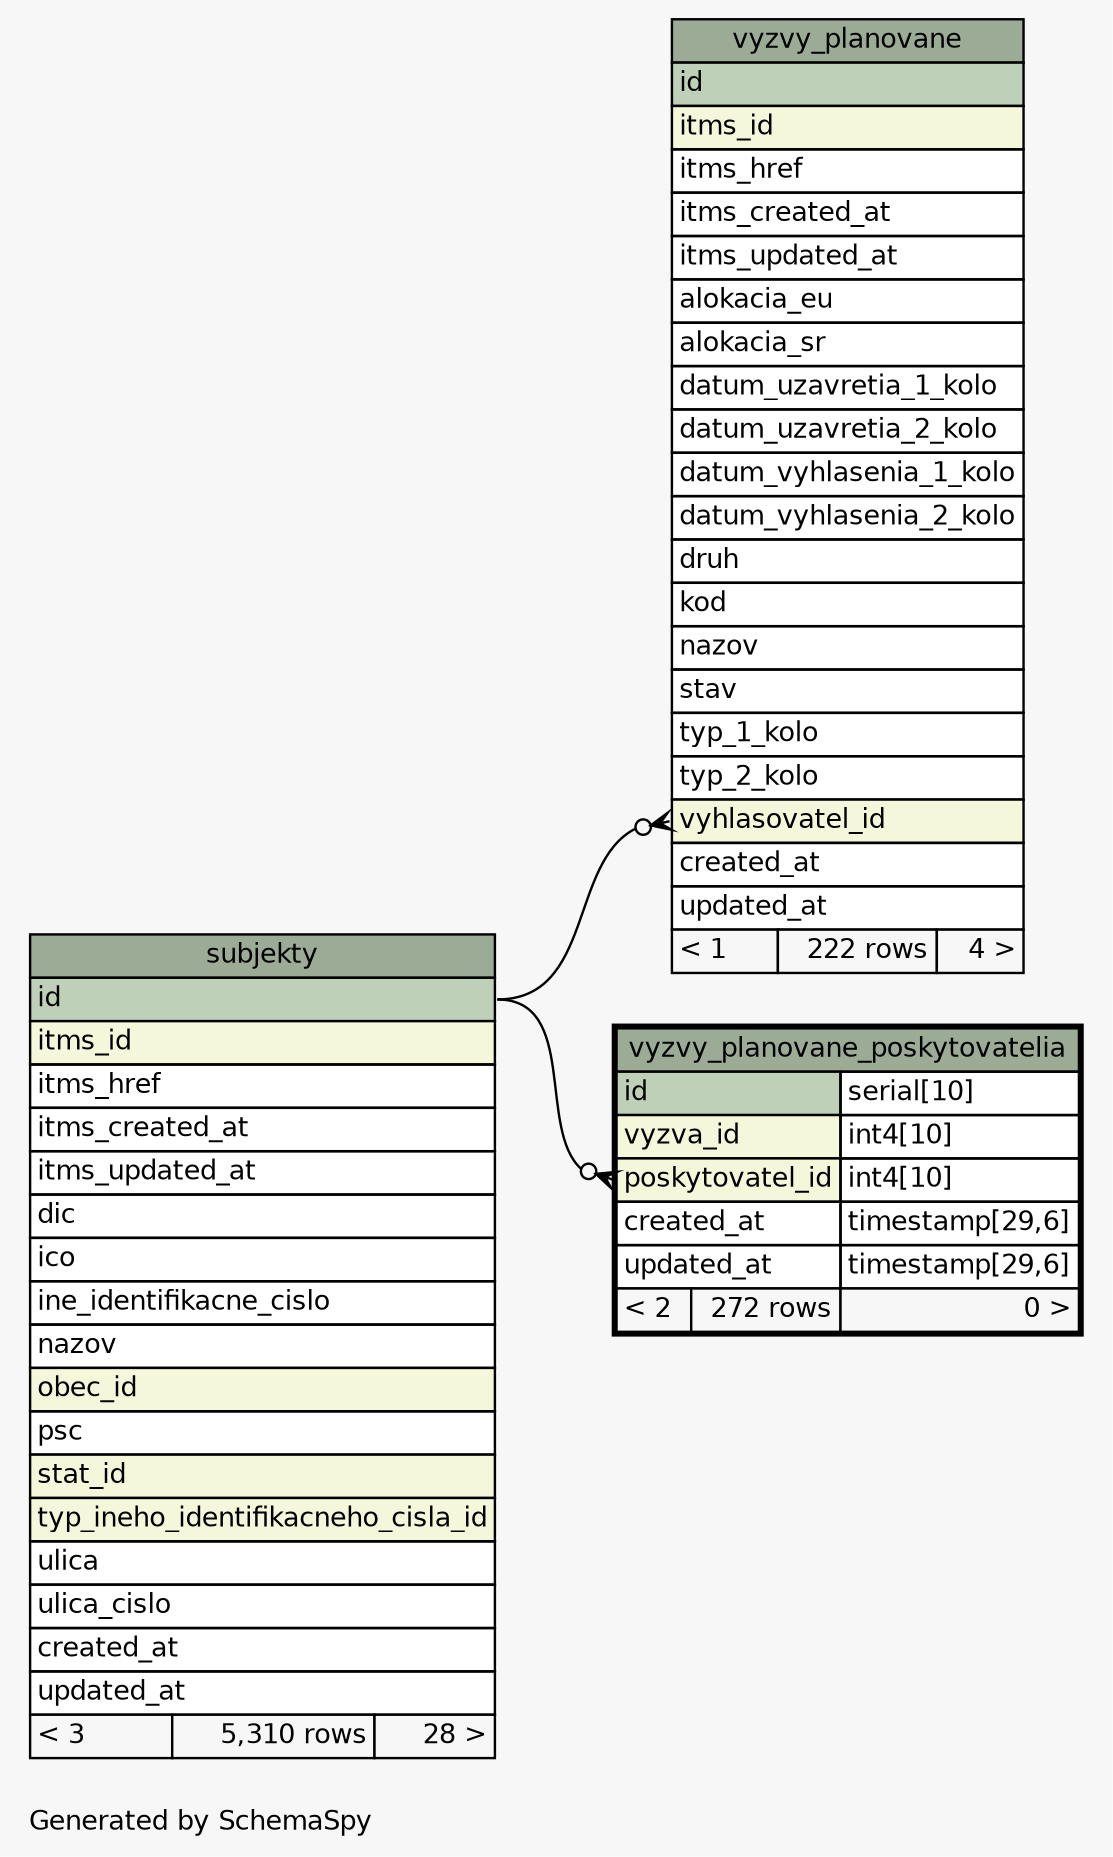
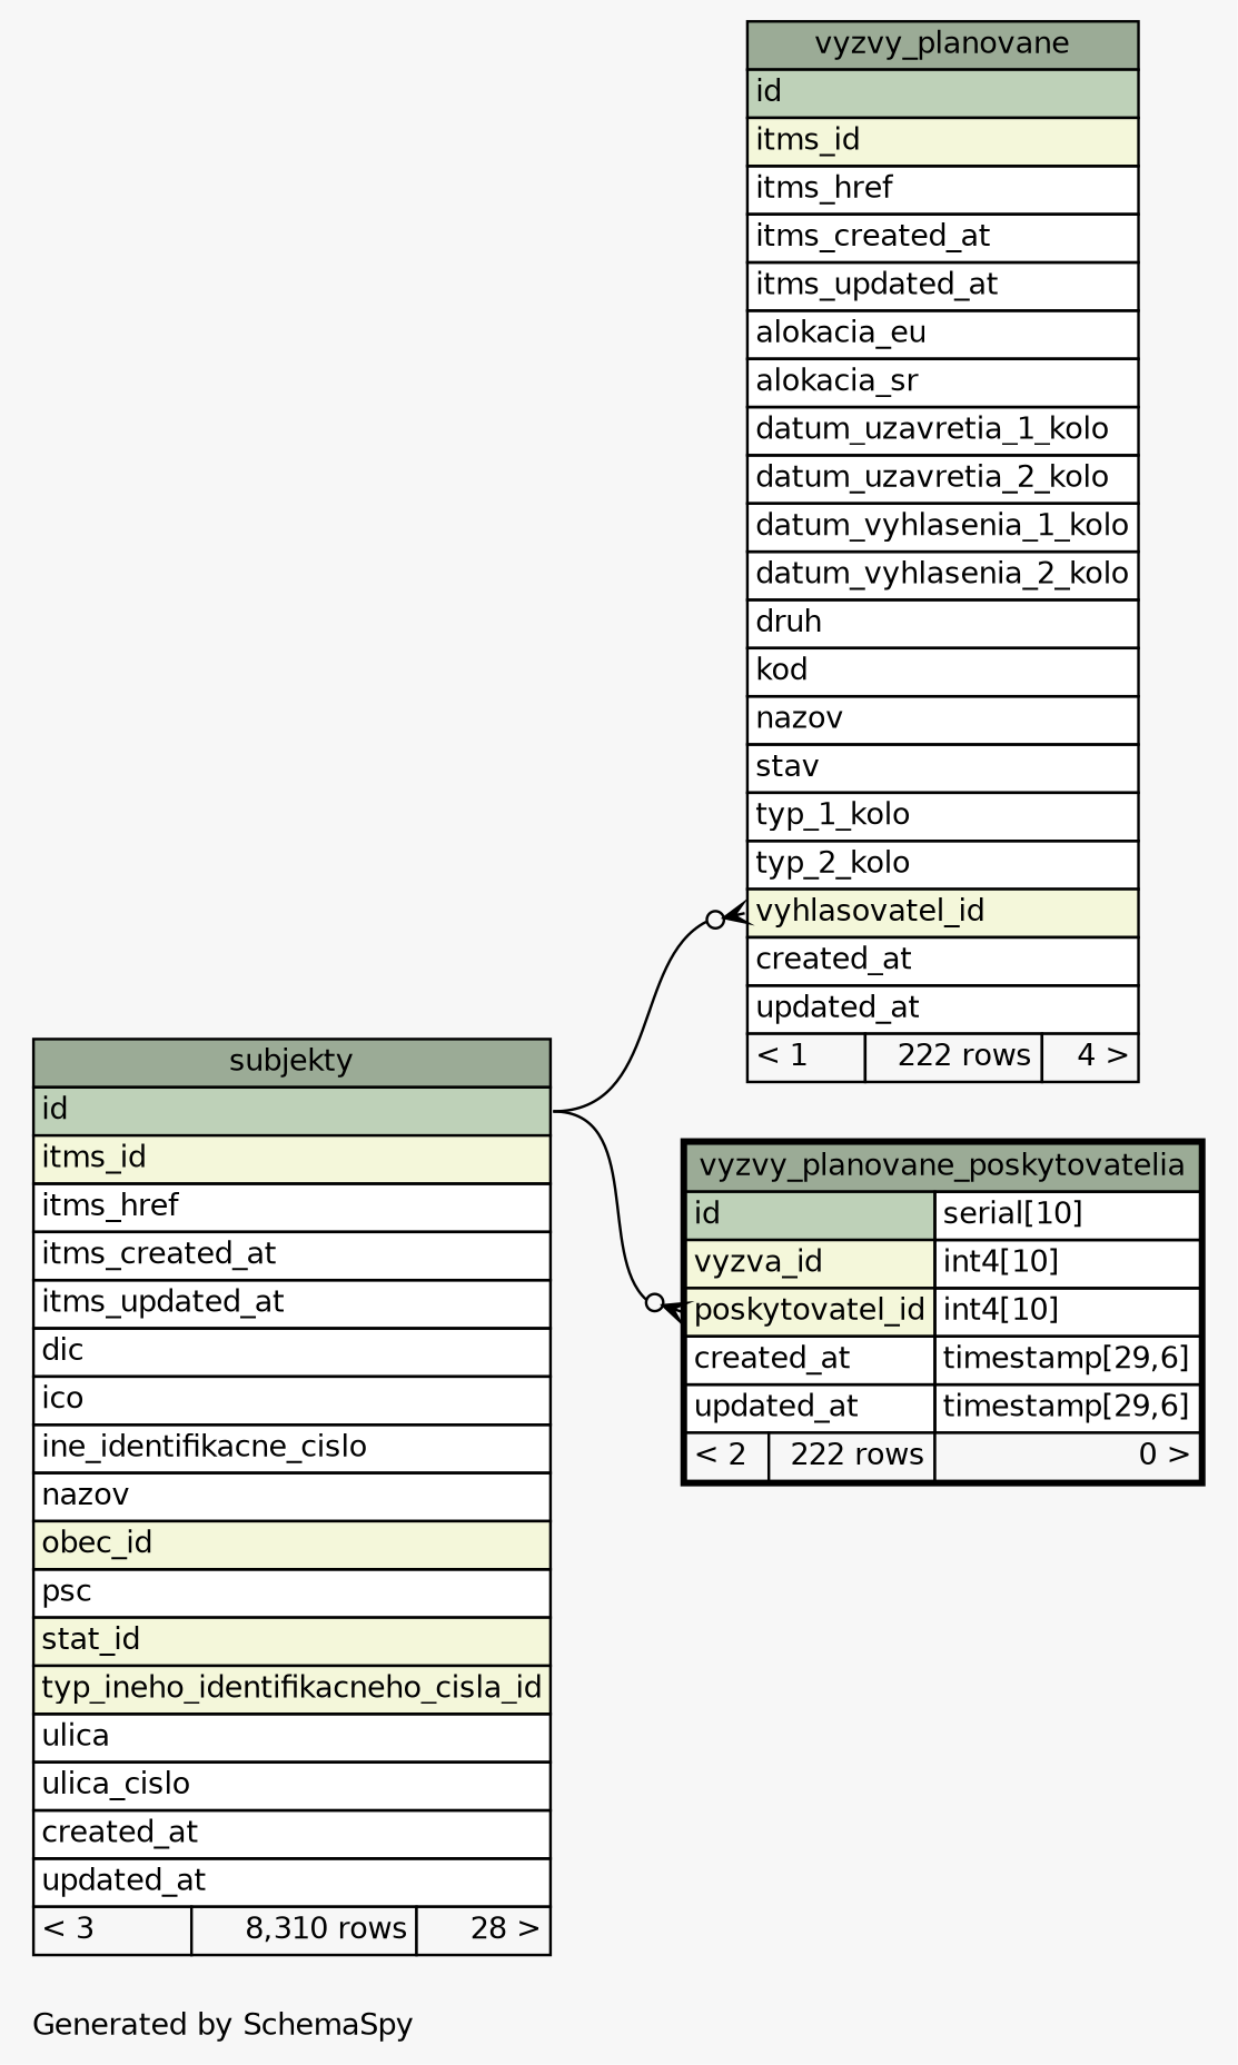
  digraph {
    bgcolor="#f7f7f7"
    fontname=Helvetica
    fontsize=11
    label="\nGenerated by SchemaSpy"
    labeljust=l
    nodesep=0.18
    rankdir=RL
    ranksep=0.46
    node [fontname=Helvetica fontsize=11 shape=plaintext]
    edge [arrowhead=none arrowsize=0.8 arrowtail=crowodot dir=back headport="id:e"]
    n1 [label=<     <TABLE BORDER="0" CELLBORDER="1" CELLSPACING="0" BGCOLOR="#ffffff">       <TR><TD COLSPAN="3" BGCOLOR="#9bab96" ALIGN="CENTER">vyzvy_planovane</TD></TR>       <TR><TD PORT="id" COLSPAN="3" BGCOLOR="#bed1b8" ALIGN="LEFT">id</TD></TR>       <TR><TD PORT="itms_id" COLSPAN="3" BGCOLOR="#f4f7da" ALIGN="LEFT">itms_id</TD></TR>       <TR><TD PORT="itms_href" COLSPAN="3" ALIGN="LEFT">itms_href</TD></TR>       <TR><TD PORT="itms_created_at" COLSPAN="3" ALIGN="LEFT">itms_created_at</TD></TR>       <TR><TD PORT="itms_updated_at" COLSPAN="3" ALIGN="LEFT">itms_updated_at</TD></TR>       <TR><TD PORT="alokacia_eu" COLSPAN="3" ALIGN="LEFT">alokacia_eu</TD></TR>       <TR><TD PORT="alokacia_sr" COLSPAN="3" ALIGN="LEFT">alokacia_sr</TD></TR>       <TR><TD PORT="datum_uzavretia_1_kolo" COLSPAN="3" ALIGN="LEFT">datum_uzavretia_1_kolo</TD></TR>       <TR><TD PORT="datum_uzavretia_2_kolo" COLSPAN="3" ALIGN="LEFT">datum_uzavretia_2_kolo</TD></TR>       <TR><TD PORT="datum_vyhlasenia_1_kolo" COLSPAN="3" ALIGN="LEFT">datum_vyhlasenia_1_kolo</TD></TR>       <TR><TD PORT="datum_vyhlasenia_2_kolo" COLSPAN="3" ALIGN="LEFT">datum_vyhlasenia_2_kolo</TD></TR>       <TR><TD PORT="druh" COLSPAN="3" ALIGN="LEFT">druh</TD></TR>       <TR><TD PORT="kod" COLSPAN="3" ALIGN="LEFT">kod</TD></TR>       <TR><TD PORT="nazov" COLSPAN="3" ALIGN="LEFT">nazov</TD></TR>       <TR><TD PORT="stav" COLSPAN="3" ALIGN="LEFT">stav</TD></TR>       <TR><TD PORT="typ_1_kolo" COLSPAN="3" ALIGN="LEFT">typ_1_kolo</TD></TR>       <TR><TD PORT="typ_2_kolo" COLSPAN="3" ALIGN="LEFT">typ_2_kolo</TD></TR>       <TR><TD PORT="vyhlasovatel_id" COLSPAN="3" BGCOLOR="#f4f7da" ALIGN="LEFT">vyhlasovatel_id</TD></TR>       <TR><TD PORT="created_at" COLSPAN="3" ALIGN="LEFT">created_at</TD></TR>       <TR><TD PORT="updated_at" COLSPAN="3" ALIGN="LEFT">updated_at</TD></TR>       <TR><TD ALIGN="LEFT" BGCOLOR="#f7f7f7">&lt; 1</TD><TD ALIGN="RIGHT" BGCOLOR="#f7f7f7">222 rows</TD><TD ALIGN="RIGHT" BGCOLOR="#f7f7f7">4 &gt;</TD></TR>     </TABLE>>]
-   n2 [label=<     <TABLE BORDER="0" CELLBORDER="1" CELLSPACING="0" BGCOLOR="#ffffff">       <TR><TD COLSPAN="3" BGCOLOR="#9bab96" ALIGN="CENTER">subjekty</TD></TR>       <TR><TD PORT="id" COLSPAN="3" BGCOLOR="#bed1b8" ALIGN="LEFT">id</TD></TR>       <TR><TD PORT="itms_id" COLSPAN="3" BGCOLOR="#f4f7da" ALIGN="LEFT">itms_id</TD></TR>       <TR><TD PORT="itms_href" COLSPAN="3" ALIGN="LEFT">itms_href</TD></TR>       <TR><TD PORT="itms_created_at" COLSPAN="3" ALIGN="LEFT">itms_created_at</TD></TR>       <TR><TD PORT="itms_updated_at" COLSPAN="3" ALIGN="LEFT">itms_updated_at</TD></TR>       <TR><TD PORT="dic" COLSPAN="3" ALIGN="LEFT">dic</TD></TR>       <TR><TD PORT="ico" COLSPAN="3" ALIGN="LEFT">ico</TD></TR>       <TR><TD PORT="ine_identifikacne_cislo" COLSPAN="3" ALIGN="LEFT">ine_identifikacne_cislo</TD></TR>       <TR><TD PORT="nazov" COLSPAN="3" ALIGN="LEFT">nazov</TD></TR>       <TR><TD PORT="obec_id" COLSPAN="3" BGCOLOR="#f4f7da" ALIGN="LEFT">obec_id</TD></TR>       <TR><TD PORT="psc" COLSPAN="3" ALIGN="LEFT">psc</TD></TR>       <TR><TD PORT="stat_id" COLSPAN="3" BGCOLOR="#f4f7da" ALIGN="LEFT">stat_id</TD></TR>       <TR><TD PORT="typ_ineho_identifikacneho_cisla_id" COLSPAN="3" BGCOLOR="#f4f7da" ALIGN="LEFT">typ_ineho_identifikacneho_cisla_id</TD></TR>       <TR><TD PORT="ulica" COLSPAN="3" ALIGN="LEFT">ulica</TD></TR>       <TR><TD PORT="ulica_cislo" COLSPAN="3" ALIGN="LEFT">ulica_cislo</TD></TR>       <TR><TD PORT="created_at" COLSPAN="3" ALIGN="LEFT">created_at</TD></TR>       <TR><TD PORT="updated_at" COLSPAN="3" ALIGN="LEFT">updated_at</TD></TR>       <TR><TD ALIGN="LEFT" BGCOLOR="#f7f7f7">&lt; 3</TD><TD ALIGN="RIGHT" BGCOLOR="#f7f7f7">5,310 rows</TD><TD ALIGN="RIGHT" BGCOLOR="#f7f7f7">28 &gt;</TD></TR>     </TABLE>>]
-   n3 [label=<     <TABLE BORDER="2" CELLBORDER="1" CELLSPACING="0" BGCOLOR="#ffffff">       <TR><TD COLSPAN="3" BGCOLOR="#9bab96" ALIGN="CENTER">vyzvy_planovane_poskytovatelia</TD></TR>       <TR><TD PORT="id" COLSPAN="2" BGCOLOR="#bed1b8" ALIGN="LEFT">id</TD><TD PORT="id.type" ALIGN="LEFT">serial[10]</TD></TR>       <TR><TD PORT="vyzva_id" COLSPAN="2" BGCOLOR="#f4f7da" ALIGN="LEFT">vyzva_id</TD><TD PORT="vyzva_id.type" ALIGN="LEFT">int4[10]</TD></TR>       <TR><TD PORT="poskytovatel_id" COLSPAN="2" BGCOLOR="#f4f7da" ALIGN="LEFT">poskytovatel_id</TD><TD PORT="poskytovatel_id.type" ALIGN="LEFT">int4[10]</TD></TR>       <TR><TD PORT="created_at" COLSPAN="2" ALIGN="LEFT">created_at</TD><TD PORT="created_at.type" ALIGN="LEFT">timestamp[29,6]</TD></TR>       <TR><TD PORT="updated_at" COLSPAN="2" ALIGN="LEFT">updated_at</TD><TD PORT="updated_at.type" ALIGN="LEFT">timestamp[29,6]</TD></TR>       <TR><TD ALIGN="LEFT" BGCOLOR="#f7f7f7">&lt; 2</TD><TD ALIGN="RIGHT" BGCOLOR="#f7f7f7">272 rows</TD><TD ALIGN="RIGHT" BGCOLOR="#f7f7f7">0 &gt;</TD></TR>     </TABLE>>]
+   n2 [label=<     <TABLE BORDER="0" CELLBORDER="1" CELLSPACING="0" BGCOLOR="#ffffff">       <TR><TD COLSPAN="3" BGCOLOR="#9bab96" ALIGN="CENTER">subjekty</TD></TR>       <TR><TD PORT="id" COLSPAN="3" BGCOLOR="#bed1b8" ALIGN="LEFT">id</TD></TR>       <TR><TD PORT="itms_id" COLSPAN="3" BGCOLOR="#f4f7da" ALIGN="LEFT">itms_id</TD></TR>       <TR><TD PORT="itms_href" COLSPAN="3" ALIGN="LEFT">itms_href</TD></TR>       <TR><TD PORT="itms_created_at" COLSPAN="3" ALIGN="LEFT">itms_created_at</TD></TR>       <TR><TD PORT="itms_updated_at" COLSPAN="3" ALIGN="LEFT">itms_updated_at</TD></TR>       <TR><TD PORT="dic" COLSPAN="3" ALIGN="LEFT">dic</TD></TR>       <TR><TD PORT="ico" COLSPAN="3" ALIGN="LEFT">ico</TD></TR>       <TR><TD PORT="ine_identifikacne_cislo" COLSPAN="3" ALIGN="LEFT">ine_identifikacne_cislo</TD></TR>       <TR><TD PORT="nazov" COLSPAN="3" ALIGN="LEFT">nazov</TD></TR>       <TR><TD PORT="obec_id" COLSPAN="3" BGCOLOR="#f4f7da" ALIGN="LEFT">obec_id</TD></TR>       <TR><TD PORT="psc" COLSPAN="3" ALIGN="LEFT">psc</TD></TR>       <TR><TD PORT="stat_id" COLSPAN="3" BGCOLOR="#f4f7da" ALIGN="LEFT">stat_id</TD></TR>       <TR><TD PORT="typ_ineho_identifikacneho_cisla_id" COLSPAN="3" BGCOLOR="#f4f7da" ALIGN="LEFT">typ_ineho_identifikacneho_cisla_id</TD></TR>       <TR><TD PORT="ulica" COLSPAN="3" ALIGN="LEFT">ulica</TD></TR>       <TR><TD PORT="ulica_cislo" COLSPAN="3" ALIGN="LEFT">ulica_cislo</TD></TR>       <TR><TD PORT="created_at" COLSPAN="3" ALIGN="LEFT">created_at</TD></TR>       <TR><TD PORT="updated_at" COLSPAN="3" ALIGN="LEFT">updated_at</TD></TR>       <TR><TD ALIGN="LEFT" BGCOLOR="#f7f7f7">&lt; 3</TD><TD ALIGN="RIGHT" BGCOLOR="#f7f7f7">8,310 rows</TD><TD ALIGN="RIGHT" BGCOLOR="#f7f7f7">28 &gt;</TD></TR>     </TABLE>>]
+   n3 [label=<     <TABLE BORDER="2" CELLBORDER="1" CELLSPACING="0" BGCOLOR="#ffffff">       <TR><TD COLSPAN="3" BGCOLOR="#9bab96" ALIGN="CENTER">vyzvy_planovane_poskytovatelia</TD></TR>       <TR><TD PORT="id" COLSPAN="2" BGCOLOR="#bed1b8" ALIGN="LEFT">id</TD><TD PORT="id.type" ALIGN="LEFT">serial[10]</TD></TR>       <TR><TD PORT="vyzva_id" COLSPAN="2" BGCOLOR="#f4f7da" ALIGN="LEFT">vyzva_id</TD><TD PORT="vyzva_id.type" ALIGN="LEFT">int4[10]</TD></TR>       <TR><TD PORT="poskytovatel_id" COLSPAN="2" BGCOLOR="#f4f7da" ALIGN="LEFT">poskytovatel_id</TD><TD PORT="poskytovatel_id.type" ALIGN="LEFT">int4[10]</TD></TR>       <TR><TD PORT="created_at" COLSPAN="2" ALIGN="LEFT">created_at</TD><TD PORT="created_at.type" ALIGN="LEFT">timestamp[29,6]</TD></TR>       <TR><TD PORT="updated_at" COLSPAN="2" ALIGN="LEFT">updated_at</TD><TD PORT="updated_at.type" ALIGN="LEFT">timestamp[29,6]</TD></TR>       <TR><TD ALIGN="LEFT" BGCOLOR="#f7f7f7">&lt; 2</TD><TD ALIGN="RIGHT" BGCOLOR="#f7f7f7">222 rows</TD><TD ALIGN="RIGHT" BGCOLOR="#f7f7f7">0 &gt;</TD></TR>     </TABLE>>]
    n1 -> n2 [tailport="vyhlasovatel_id:w"]
    n3 -> n2 [tailport="poskytovatel_id:w"]
  }
